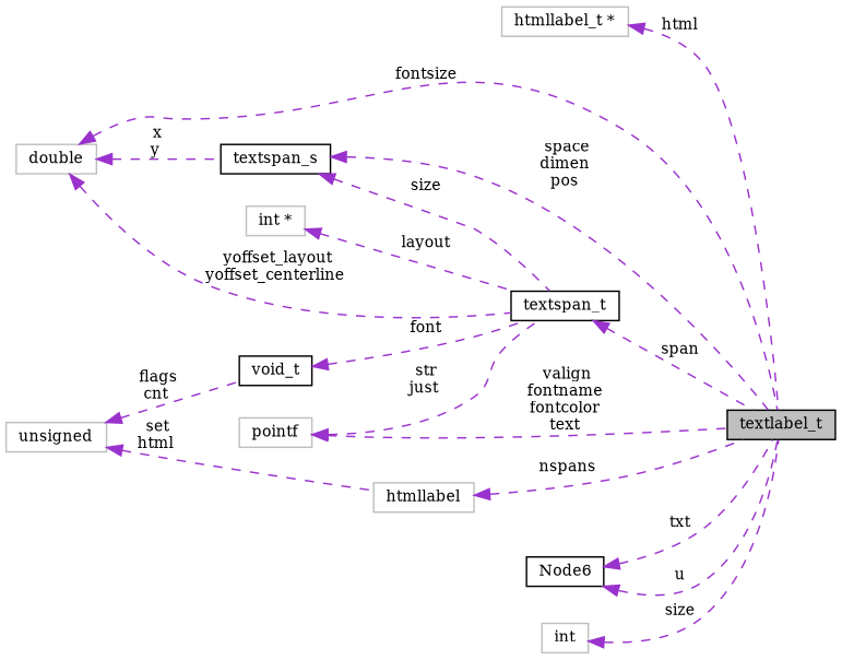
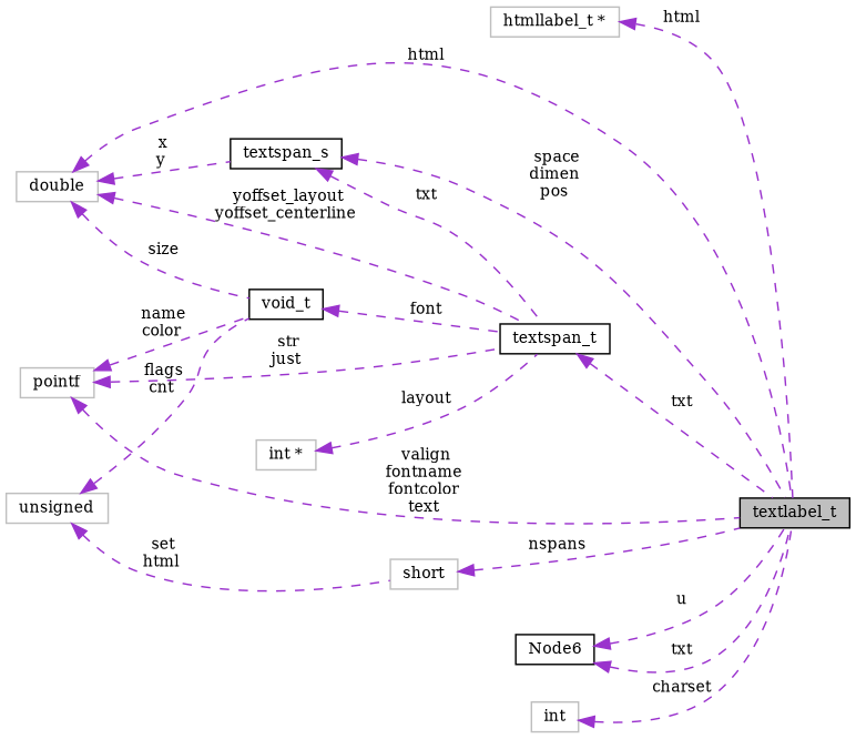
  digraph {
    fontname="DejaVu Serif"
    rankdir=LR
    node [color=grey75 fontname="DejaVu Serif" fontsize=10 shape=record]
    edge [color=darkorchid3 dir=back fontname="DejaVu Serif" fontsize=10 labelfontname=Helvetica labelfontsize=10 style=dashed]
    n1 [color=black fillcolor=grey75 fontcolor=black height=0.2 label=textlabel_t style=filled width=0.4]
    n2 [height=0.2 label="htmllabel_t *" width=0.4]
    n3 [height=0.2 label=double width=0.4]
    n4 [color=black height=0.2 label=textspan_t width=0.4]
    n5 [color=black height=0.2 label=void_t width=0.4]
    n6 [color=black height=0.2 label=textspan_s width=0.4]
-   n7 [height=0.2 label=htmllabel width=0.4]
+   n7 [height=0.2 label=short width=0.4]
    n8 [height=0.2 label=pointf width=0.4]
    Node6 [color=black height=0.2 width=0.4]
    n10 [height=0.2 label=int width=0.4]
    n11 [height=0.2 label=unsigned width=0.4]
    n12 [height=0.2 label="int *" width=0.4]
    n2 -> n1 [label=" html"]
-   n3 -> n1 [label=" fontsize"]
+   n3 -> n1 [label=" html"]
    n3 -> n4 [label=" yoffset_layout\nyoffset_centerline"]
+   n3 -> n5 [label=" size"]
    n3 -> n6 [label=" x\ny"]
-   n4 -> n1 [label=" span"]
+   n4 -> n1 [label=" txt"]
    n5 -> n4 [label=" font"]
    n6 -> n1 [label=" space\ndimen\npos"]
-   n6 -> n4 [label=" size"]
+   n6 -> n4 [label=" txt"]
    n7 -> n1 [label=" nspans"]
    n8 -> n1 [label=" valign\nfontname\nfontcolor\ntext"]
    n8 -> n4 [label=" str\njust"]
+   n8 -> n5 [label=" name\ncolor"]
    Node6 -> n1 [label=" u"]
    Node6 -> n1 [label=" txt"]
-   n10 -> n1 [label=" size"]
+   n10 -> n1 [label=" charset"]
    n11 -> n5 [label=" flags\ncnt"]
    n11 -> n7 [label=" set\nhtml"]
    n12 -> n4 [label=" layout"]
  }
